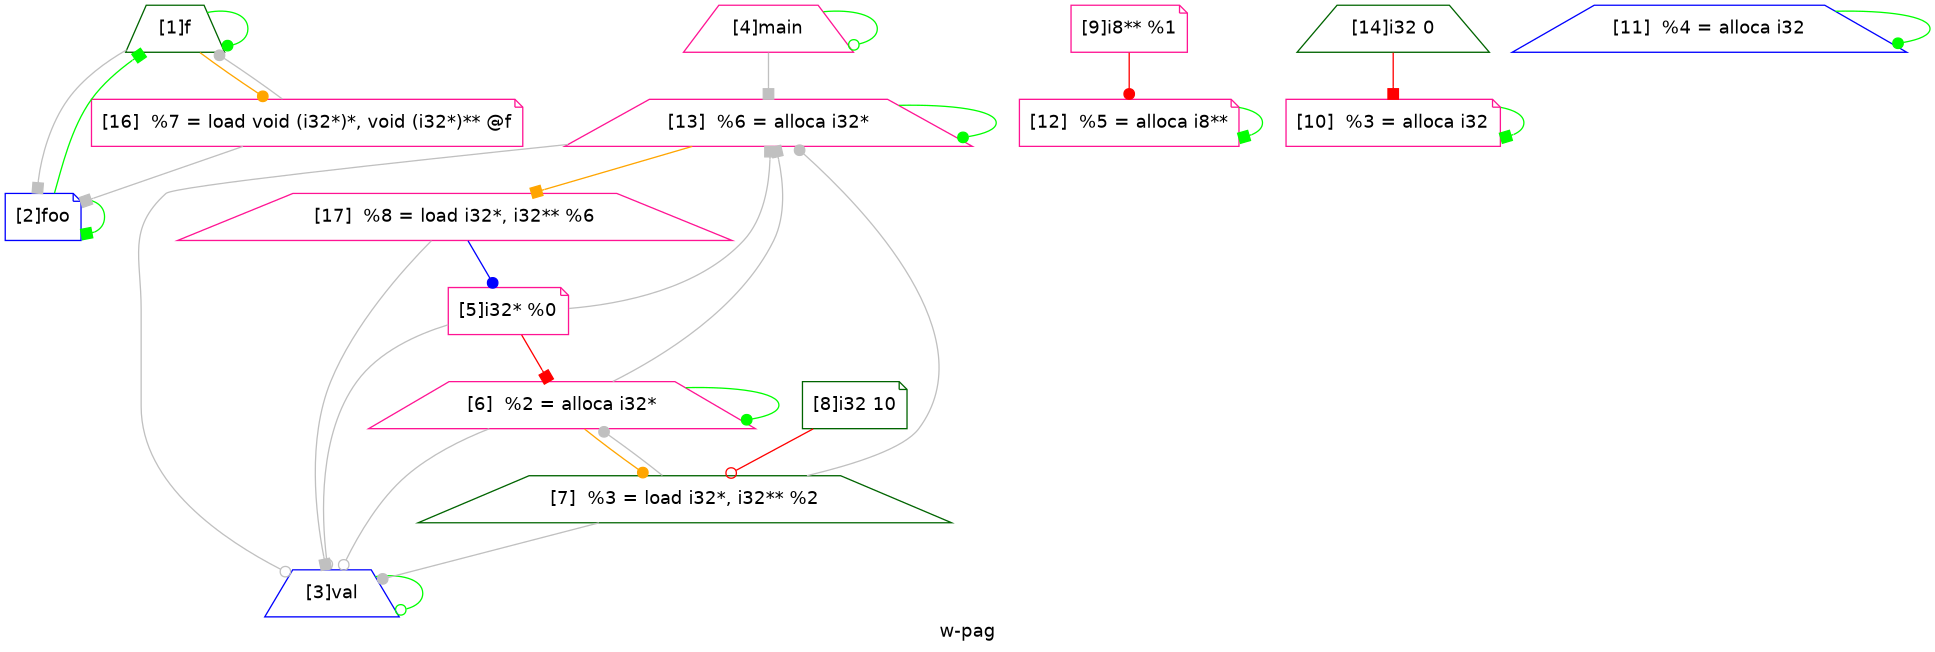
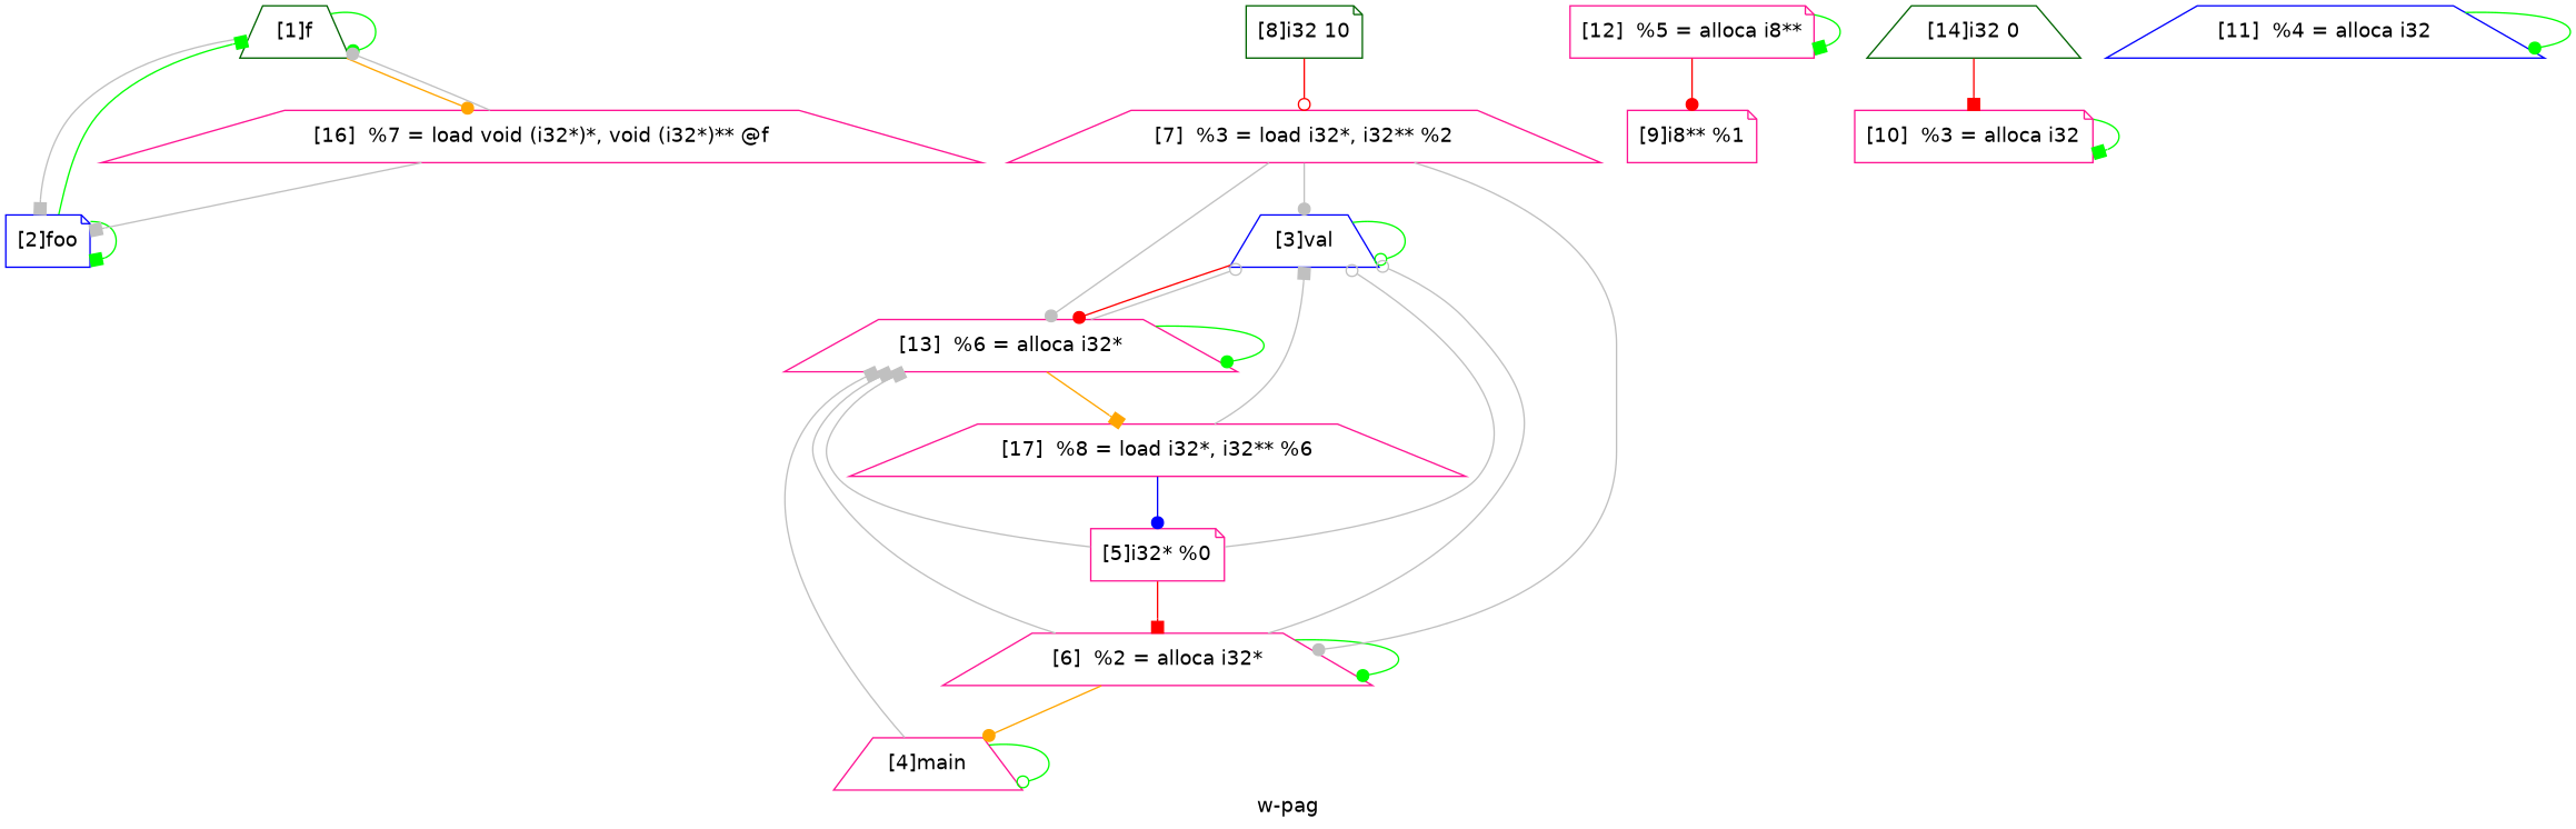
  digraph {
    fontname="DejaVu Sans"
    label="w-pag"
    node [color=deeppink fontname="DejaVu Sans" shape=trapezium]
    edge [arrowhead=dot color=grey fontname="DejaVu Sans"]
    n1 [color=darkgreen label="[1]f"]
    n2 [color=blue label="[2]foo" shape=note]
-   n3 [label="[16]  %7 = load void (i32*)*, void (i32*)** @f" shape=note]
+   n3 [label="[16]  %7 = load void (i32*)*, void (i32*)** @f"]
    n4 [color=blue label="[3]val"]
    n5 [label="[13]  %6 = alloca i32*"]
    n6 [label="[17]  %8 = load i32*, i32** %6"]
    n7 [label="[4]main"]
    n8 [label="[5]i32* %0" shape=note]
    n9 [label="[6]  %2 = alloca i32*"]
-   n10 [color=darkgreen label="[7]  %3 = load i32*, i32** %2"]
+   n10 [label="[7]  %3 = load i32*, i32** %2"]
    n11 [color=darkgreen label="[8]i32 10" shape=note]
    n12 [label="[9]i8** %1" shape=note]
    n13 [label="[12]  %5 = alloca i8**" shape=note]
    n14 [label="[10]  %3 = alloca i32" shape=note]
    n15 [color=blue label="[11]  %4 = alloca i32"]
    n16 [color=darkgreen label="[14]i32 0"]
    n1 -> n1 [color=green]
    n1 -> n2 [arrowhead=box]
    n1 -> n3 [color=orange]
    n2 -> n1 [arrowhead=box color=green]
    n2 -> n2 [arrowhead=box color=green]
    n3 -> n1
    n3 -> n2 [arrowhead=box]
    n4 -> n4 [arrowhead=odot color=green]
+   n4 -> n5 [color=red]
    n5 -> n4 [arrowhead=odot]
    n5 -> n5 [color=green]
    n5 -> n6 [arrowhead=box color=orange]
    n6 -> n4 [arrowhead=box]
    n6 -> n8 [color=blue]
    n7 -> n5 [arrowhead=box]
    n7 -> n7 [arrowhead=odot color=green]
    n8 -> n4 [arrowhead=odot]
    n8 -> n5 [arrowhead=box]
    n8 -> n9 [arrowhead=box color=red]
    n9 -> n4 [arrowhead=odot]
    n9 -> n5 [arrowhead=box]
    n9 -> n9 [color=green]
-   n9 -> n10 [color=orange]
+   n9 -> n7 [color=orange]
    n10 -> n4
    n10 -> n5
    n10 -> n9
    n11 -> n10 [arrowhead=odot color=red]
-   n12 -> n13 [color=red]
+   n13 -> n12 [color=red]
    n13 -> n13 [arrowhead=box color=green]
    n14 -> n14 [arrowhead=box color=green]
    n15 -> n15 [color=green]
    n16 -> n14 [arrowhead=box color=red]
  }
